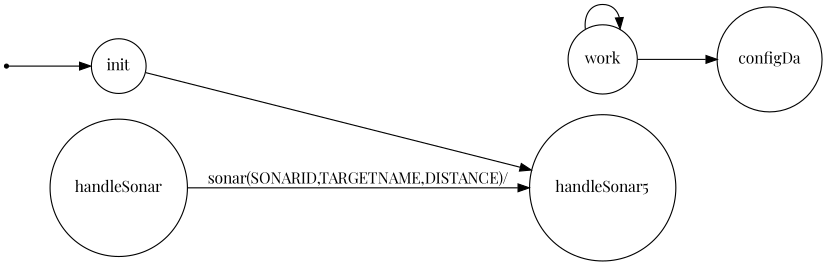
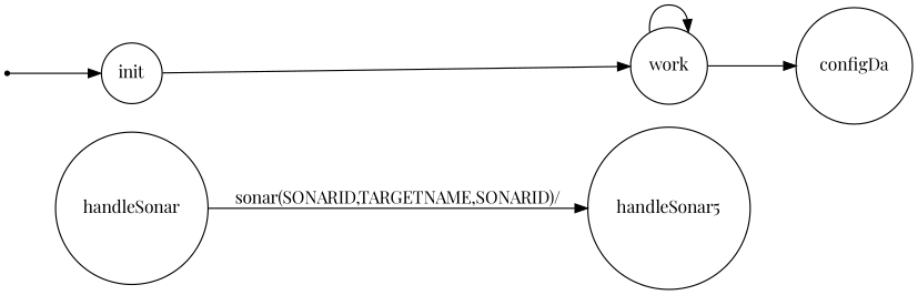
  digraph {
    fontname="Playfair Display"
    rankdir=LR
    node [fontname="Playfair Display" shape=circle]
    edge [fontname="Playfair Display"]
    iniziale [shape=point]
    init
    work
    configDa
    n5 [label=handleSonar5]
    handleSonar
    iniziale -> init
-   init -> n5
+   init -> work
    work -> work
    work -> configDa
-   handleSonar -> n5 [label="sonar(SONARID,TARGETNAME,DISTANCE)/"]
+   handleSonar -> n5 [label="sonar(SONARID,TARGETNAME,SONARID)/"]
  }
